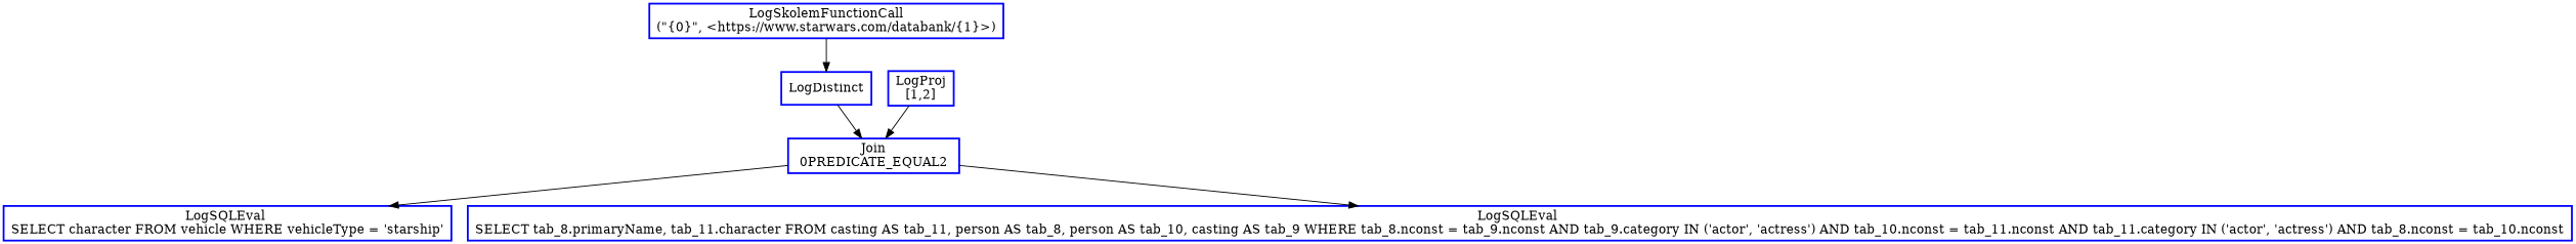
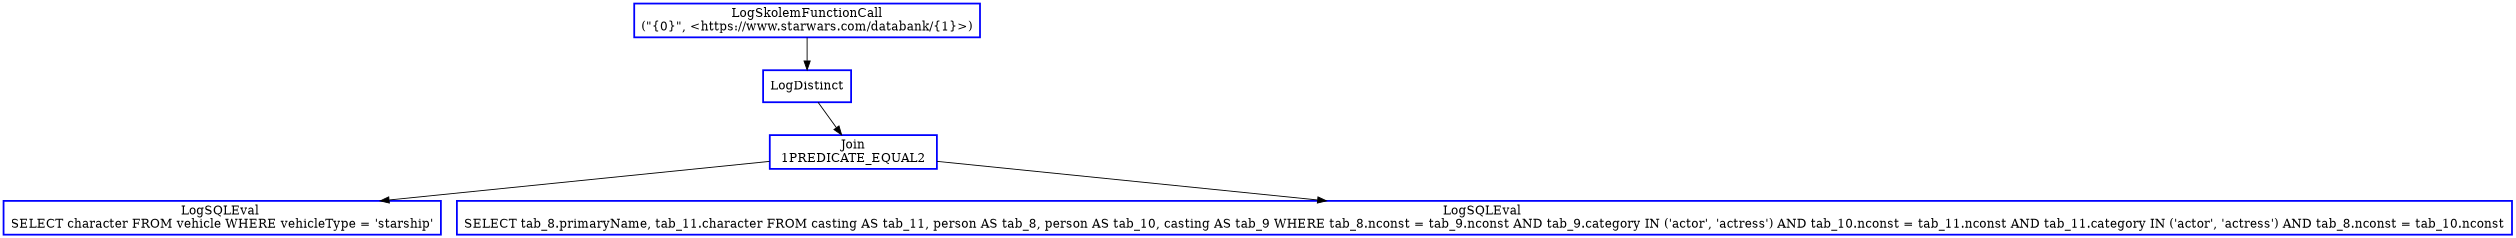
  digraph {
    node [color=blue fontcolor=black shape=rectangle style=bold]
    n1 [label="LogSkolemFunctionCall\n(\"{0}\", <https://www.starwars.com/databank/{1}>)"]
    n2 [label=LogDistinct]
-   n3 [label="Join\n 0PREDICATE_EQUAL2 "]
-   n4 [label="LogProj\n[1,2]"]
+   n3 [label="Join\n 1PREDICATE_EQUAL2 "]
    n5 [label="LogSQLEval \nSELECT character FROM vehicle WHERE vehicleType = 'starship'"]
    n6 [label="LogSQLEval \nSELECT tab_8.primaryName, tab_11.character FROM casting AS tab_11, person AS tab_8, person AS tab_10, casting AS tab_9 WHERE tab_8.nconst = tab_9.nconst AND tab_9.category IN ('actor', 'actress') AND tab_10.nconst = tab_11.nconst AND tab_11.category IN ('actor', 'actress') AND tab_8.nconst = tab_10.nconst"]
    n1 -> n2
    n2 -> n3
    n3 -> n5
    n3 -> n6
-   n4 -> n3
  }
